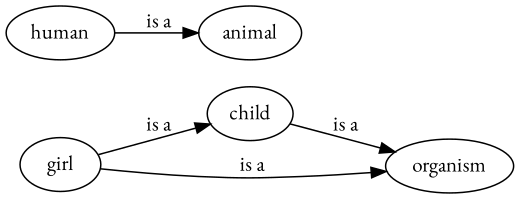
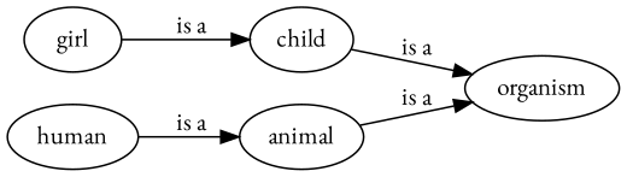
  digraph {
    fontname="EB Garamond"
    rankdir=LR
    node [fontname="EB Garamond"]
    edge [fontname="EB Garamond"]
    girl
    child
    organism
    human
    animal
    girl -> child [label=" is a"]
    child -> organism [label=" is a"]
    human -> animal [label=" is a"]
-   girl -> organism [label=" is a"]
+   animal -> organism [label=" is a"]
  }
